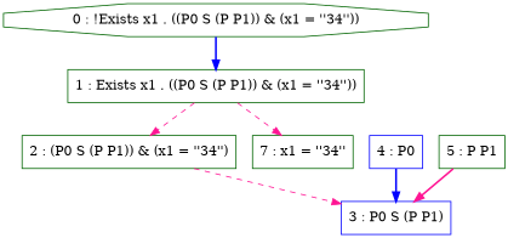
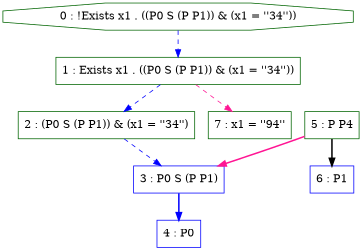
  digraph {
    node [color=darkgreen shape=box]
    edge [color=deeppink style=bold]
    n1 [label="0 : !Exists x1 . ((P0 S (P P1)) & (x1 = ''34''))" shape=octagon]
    n2 [label="1 : Exists x1 . ((P0 S (P P1)) & (x1 = ''34''))"]
    n3 [label="2 : (P0 S (P P1)) & (x1 = ''34'')"]
-   n4 [label="7 : x1 = ''34''"]
+   n4 [label="7 : x1 = ''94''"]
    n5 [color=blue label="3 : P0 S (P P1)"]
    n6 [color=blue label="4 : P0"]
-   n7 [label="5 : P P1"]
-   n1 -> n2 [color=blue]
-   n2 -> n3 [style=dashed]
+   n7 [label="5 : P P4"]
+   n8 [color=blue label="6 : P1"]
+   n1 -> n2 [color=blue style=dashed]
+   n2 -> n3 [color=blue style=dashed]
    n2 -> n4 [style=dashed]
-   n3 -> n5 [style=dashed]
-   n6 -> n5 [color=blue]
+   n3 -> n5 [color=blue style=dashed]
+   n5 -> n6 [color=blue]
    n7 -> n5
+   n7 -> n8 [color=black]
  }
